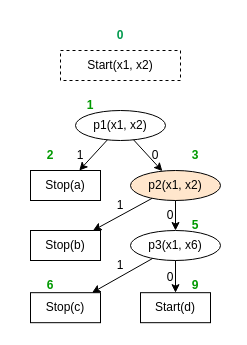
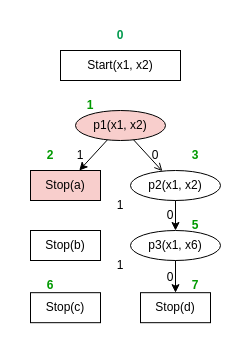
  <mxCell id="0" />
  <mxCell id="1" parent="0" />
  <mxCell id="2" value="&lt;b&gt;&lt;font color=&quot;#00994D&quot;&gt;0&lt;/font&gt;&lt;/b&gt;" style="text;html=1;strokeColor=none;fillColor=none;align=center;verticalAlign=middle;whiteSpace=wrap;rounded=0;" vertex="1" parent="1"><mxGeometry x="90" y="20" width="60" height="30" as="geometry" /></mxCell>
  <mxCell id="3" value="&lt;font color=&quot;#009900&quot;&gt;&lt;b&gt;1&lt;/b&gt;&lt;/font&gt;" style="text;html=1;strokeColor=none;fillColor=none;align=center;verticalAlign=middle;whiteSpace=wrap;rounded=0;" vertex="1" parent="1"><mxGeometry x="60" y="90" width="60" height="30" as="geometry" /></mxCell>
  <mxCell id="4" value="&lt;font color=&quot;#009900&quot;&gt;&lt;b&gt;2&lt;/b&gt;&lt;/font&gt;" style="text;html=1;strokeColor=none;fillColor=none;align=center;verticalAlign=middle;whiteSpace=wrap;rounded=0;" vertex="1" parent="1"><mxGeometry x="20" y="140" width="60" height="30" as="geometry" /></mxCell>
  <mxCell id="5" value="&lt;font color=&quot;#009900&quot;&gt;&lt;b&gt;3&lt;/b&gt;&lt;/font&gt;" style="text;html=1;strokeColor=none;fillColor=none;align=center;verticalAlign=middle;whiteSpace=wrap;rounded=0;" vertex="1" parent="1"><mxGeometry x="165" y="140" width="60" height="30" as="geometry" /></mxCell>
- <mxCell id="6" value="Start(x1, x2)" style="rounded=0;whiteSpace=wrap;html=1;dashed=1;" vertex="1" parent="1"><mxGeometry x="60" y="50" width="120" height="30" as="geometry" /></mxCell>
- <mxCell id="7" value="p1(x1, x2)" style="ellipse;whiteSpace=wrap;html=1;" vertex="1" parent="1"><mxGeometry x="75" y="110" width="90" height="30" as="geometry" /></mxCell>
- <mxCell id="8" value="Stop(a)" style="rounded=0;whiteSpace=wrap;html=1;" vertex="1" parent="1"><mxGeometry x="30" y="170" width="70" height="30" as="geometry" /></mxCell>
+ <mxCell id="6" value="Start(x1, x2)" style="rounded=0;whiteSpace=wrap;html=1;" vertex="1" parent="1"><mxGeometry x="60" y="50" width="120" height="30" as="geometry" /></mxCell>
+ <mxCell id="7" value="p1(x1, x2)" style="ellipse;whiteSpace=wrap;html=1;fillColor=#f8cecc;" vertex="1" parent="1"><mxGeometry x="75" y="110" width="90" height="30" as="geometry" /></mxCell>
+ <mxCell id="8" value="Stop(a)" style="rounded=0;whiteSpace=wrap;html=1;fillColor=#f8cecc;" vertex="1" parent="1"><mxGeometry x="30" y="170" width="70" height="30" as="geometry" /></mxCell>
  <mxCell id="9" value="" style="endArrow=classic;html=1;rounded=0;" edge="1" parent="1" source="7" target="8"><mxGeometry width="50" height="50" relative="1" as="geometry"><mxPoint x="110" y="120" as="sourcePoint" /><mxPoint x="130" y="120" as="targetPoint" /></mxGeometry></mxCell>
- <mxCell id="10" value="" style="endArrow=classic;html=1;rounded=0;" edge="1" parent="1" source="7" target="13"><mxGeometry width="50" height="50" relative="1" as="geometry"><mxPoint x="140" y="100" as="sourcePoint" /><mxPoint x="168.75" y="170" as="targetPoint" /></mxGeometry></mxCell>
+ <mxCell id="10" value="" style="endArrow=open;html=1;rounded=0;" edge="1" parent="1" source="7" target="13"><mxGeometry width="50" height="50" relative="1" as="geometry"><mxPoint x="140" y="100" as="sourcePoint" /><mxPoint x="168.75" y="170" as="targetPoint" /></mxGeometry></mxCell>
  <mxCell id="11" value="Stop(b)" style="rounded=0;whiteSpace=wrap;html=1;" vertex="1" parent="1"><mxGeometry x="30" y="230" width="70" height="30" as="geometry" /></mxCell>
- <mxCell id="12" value="" style="endArrow=classic;html=1;rounded=0;" edge="1" parent="1" source="13" target="11"><mxGeometry width="50" height="50" relative="1" as="geometry"><mxPoint x="95" y="250" as="sourcePoint" /><mxPoint x="88.75" y="230" as="targetPoint" /></mxGeometry></mxCell>
- <mxCell id="13" value="p2(x1, x2)" style="ellipse;whiteSpace=wrap;html=1;fillColor=#ffe6cc;" vertex="1" parent="1"><mxGeometry x="130" y="170" width="90" height="30" as="geometry" /></mxCell>
+ <mxCell id="13" value="p2(x1, x2)" style="ellipse;whiteSpace=wrap;html=1;" vertex="1" parent="1"><mxGeometry x="130" y="170" width="90" height="30" as="geometry" /></mxCell>
  <mxCell id="14" value="p3(x1, x6)" style="ellipse;whiteSpace=wrap;html=1;" vertex="1" parent="1"><mxGeometry x="130" y="230" width="90" height="30" as="geometry" /></mxCell>
  <mxCell id="15" value="Stop(c)" style="rounded=0;whiteSpace=wrap;html=1;" vertex="1" parent="1"><mxGeometry x="30" y="292.18" width="70" height="30" as="geometry" /></mxCell>
- <mxCell id="16" value="" style="endArrow=classic;html=1;rounded=0;startArrow=none;" edge="1" parent="1" source="14" target="15"><mxGeometry width="50" height="50" relative="1" as="geometry"><mxPoint x="151.639" y="260" as="sourcePoint" /><mxPoint x="88.75" y="292.18" as="targetPoint" /></mxGeometry></mxCell>
- <mxCell id="17" value="Start(d)" style="rounded=0;whiteSpace=wrap;html=1;" vertex="1" parent="1"><mxGeometry x="140" y="292.18" width="70" height="30" as="geometry" /></mxCell>
+ <mxCell id="17" value="Stop(d)" style="rounded=0;whiteSpace=wrap;html=1;" vertex="1" parent="1"><mxGeometry x="140" y="292.18" width="70" height="30" as="geometry" /></mxCell>
  <mxCell id="18" value="" style="endArrow=classic;html=1;rounded=0;startArrow=none;" edge="1" parent="1" source="13" target="14"><mxGeometry width="50" height="50" relative="1" as="geometry"><mxPoint x="143.077" y="149.353" as="sourcePoint" /><mxPoint x="171.85" y="180.655" as="targetPoint" /></mxGeometry></mxCell>
  <mxCell id="19" value="" style="endArrow=classic;html=1;rounded=0;" edge="1" parent="1" source="14" target="17"><mxGeometry width="50" height="50" relative="1" as="geometry"><mxPoint x="153.077" y="159.353" as="sourcePoint" /><mxPoint x="181.85" y="190.655" as="targetPoint" /></mxGeometry></mxCell>
  <mxCell id="20" value="1" style="text;html=1;strokeColor=none;fillColor=none;align=center;verticalAlign=middle;whiteSpace=wrap;rounded=0;" vertex="1" parent="1"><mxGeometry x="50" y="140" width="60" height="30" as="geometry" /></mxCell>
  <mxCell id="21" value="1" style="text;html=1;strokeColor=none;fillColor=none;align=center;verticalAlign=middle;whiteSpace=wrap;rounded=0;" vertex="1" parent="1"><mxGeometry x="90" y="190" width="60" height="30" as="geometry" /></mxCell>
  <mxCell id="22" value="1" style="text;html=1;strokeColor=none;fillColor=none;align=center;verticalAlign=middle;whiteSpace=wrap;rounded=0;" vertex="1" parent="1"><mxGeometry x="90" y="250" width="60" height="30" as="geometry" /></mxCell>
  <mxCell id="23" value="0" style="text;html=1;strokeColor=none;fillColor=none;align=center;verticalAlign=middle;whiteSpace=wrap;rounded=0;" vertex="1" parent="1"><mxGeometry x="130" y="140" width="50" height="30" as="geometry" /></mxCell>
  <mxCell id="24" value="0" style="text;html=1;strokeColor=none;fillColor=none;align=center;verticalAlign=middle;whiteSpace=wrap;rounded=0;" vertex="1" parent="1"><mxGeometry x="140" y="200" width="60" height="30" as="geometry" /></mxCell>
  <mxCell id="25" value="0" style="text;html=1;strokeColor=none;fillColor=none;align=center;verticalAlign=middle;whiteSpace=wrap;rounded=0;" vertex="1" parent="1"><mxGeometry x="140" y="262.18" width="60" height="30" as="geometry" /></mxCell>
  <mxCell id="26" value="&lt;font color=&quot;#009900&quot;&gt;&lt;b&gt;5&lt;/b&gt;&lt;/font&gt;" style="text;html=1;strokeColor=none;fillColor=none;align=center;verticalAlign=middle;whiteSpace=wrap;rounded=0;" vertex="1" parent="1"><mxGeometry x="165" y="210" width="60" height="30" as="geometry" /></mxCell>
  <mxCell id="27" value="&lt;font color=&quot;#009900&quot;&gt;&lt;b&gt;6&lt;/b&gt;&lt;/font&gt;" style="text;html=1;strokeColor=none;fillColor=none;align=center;verticalAlign=middle;whiteSpace=wrap;rounded=0;" vertex="1" parent="1"><mxGeometry x="20" y="270" width="60" height="30" as="geometry" /></mxCell>
- <mxCell id="28" value="&lt;font color=&quot;#009900&quot;&gt;&lt;b&gt;9&lt;/b&gt;&lt;/font&gt;" style="text;html=1;strokeColor=none;fillColor=none;align=center;verticalAlign=middle;whiteSpace=wrap;rounded=0;" vertex="1" parent="1"><mxGeometry x="165" y="270" width="60" height="30" as="geometry" /></mxCell>
+ <mxCell id="28" value="&lt;font color=&quot;#009900&quot;&gt;&lt;b&gt;7&lt;/b&gt;&lt;/font&gt;" style="text;html=1;strokeColor=none;fillColor=none;align=center;verticalAlign=middle;whiteSpace=wrap;rounded=0;" vertex="1" parent="1"><mxGeometry x="165" y="270" width="60" height="30" as="geometry" /></mxCell>
